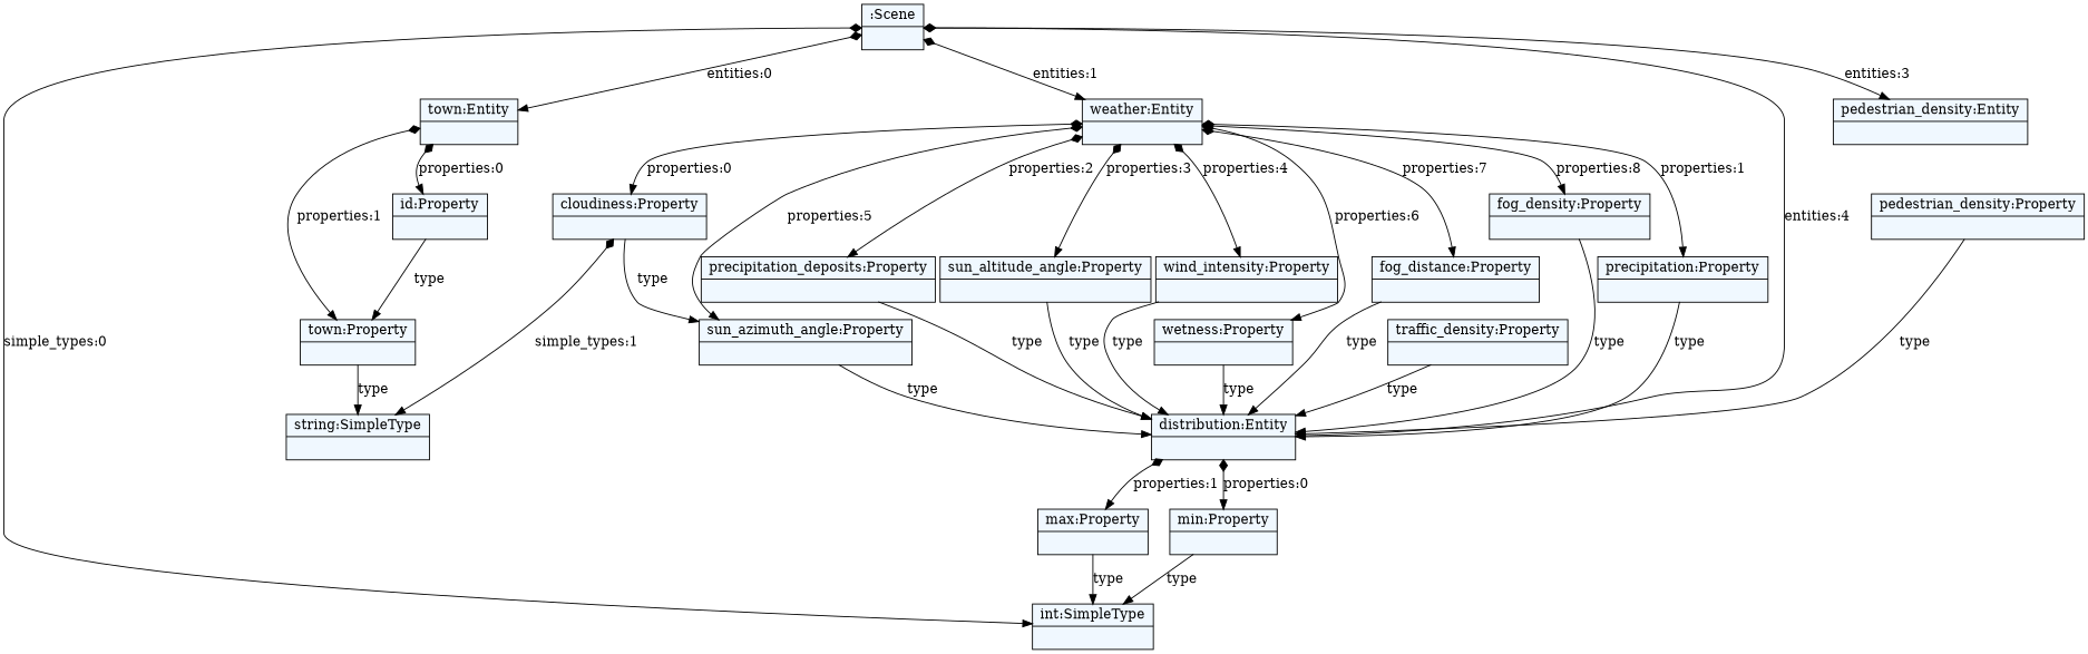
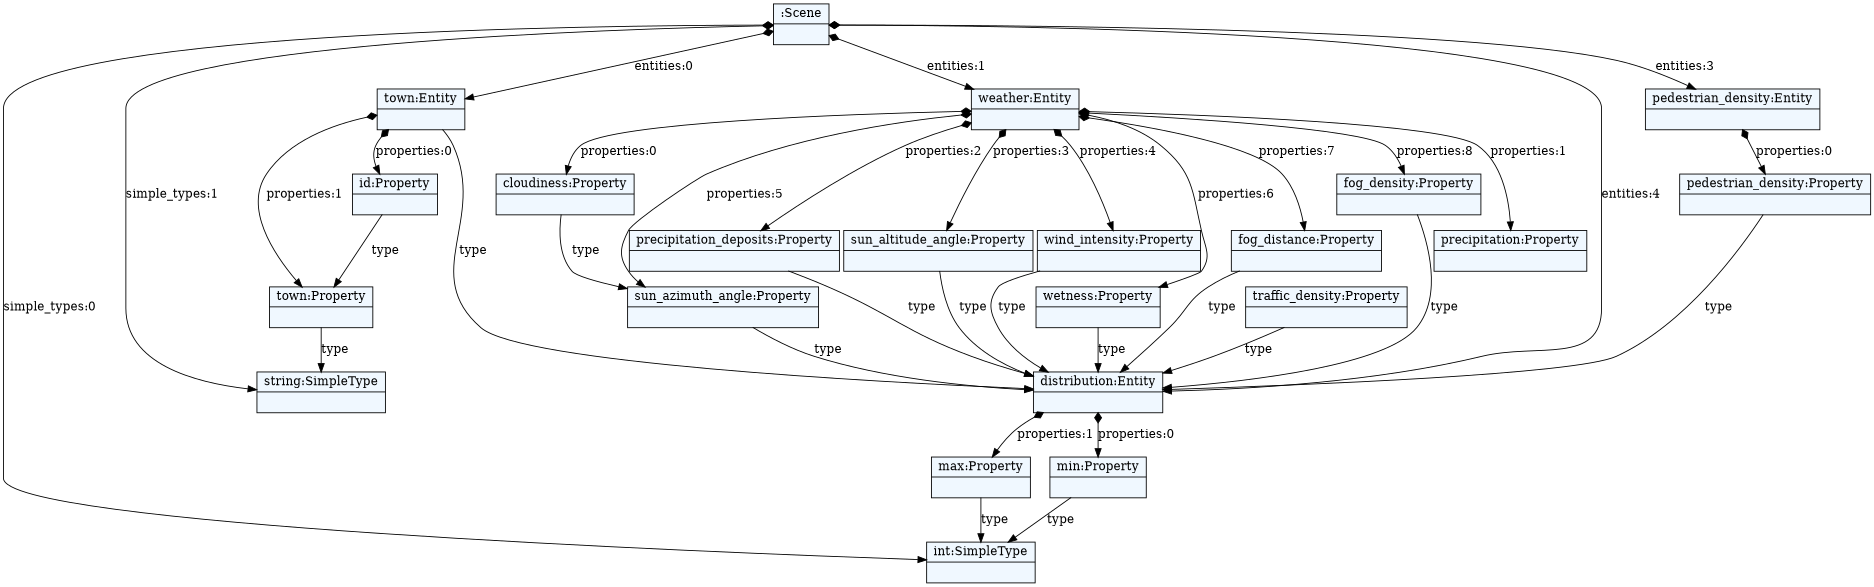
  digraph {
    fontname="Bitstream Vera Sans"
    fontsize=8
    nodesep=0.3
    node [fillcolor=aliceblue shape=record style=filled]
    edge [arrowtail=diamond dir=both]
    n1 [label="{:Scene|}"]
    n2 [label="{int:SimpleType|}"]
    n3 [label="{string:SimpleType|}"]
    n4 [label="{town:Entity|}"]
    n5 [label="{weather:Entity|}"]
    n6 [label="{distribution:Entity|}"]
    n7 [label="{pedestrian_density:Entity|}"]
    n8 [label="{id:Property|}"]
    n9 [label="{town:Property|}"]
    n10 [label="{cloudiness:Property|}"]
    n11 [label="{precipitation:Property|}"]
    n12 [label="{precipitation_deposits:Property|}"]
    n13 [label="{sun_altitude_angle:Property|}"]
    n14 [label="{wind_intensity:Property|}"]
    n15 [label="{sun_azimuth_angle:Property|}"]
    n16 [label="{wetness:Property|}"]
    n17 [label="{fog_distance:Property|}"]
    n18 [label="{fog_density:Property|}"]
    n19 [label="{min:Property|}"]
    n20 [label="{max:Property|}"]
    n21 [label="{pedestrian_density:Property|}"]
    n22 [label="{traffic_density:Property|}"]
    n1 -> n2 [label="simple_types:0"]
-   n10 -> n3 [label="simple_types:1"]
+   n1 -> n3 [label="simple_types:1"]
    n1 -> n4 [label="entities:0"]
    n1 -> n5 [label="entities:1"]
    n1 -> n6 [label="entities:4"]
    n1 -> n7 [label="entities:3"]
    n4 -> n8 [label="properties:0"]
    n4 -> n9 [label="properties:1"]
    n5 -> n10 [label="properties:0"]
    n5 -> n11 [label="properties:1"]
    n5 -> n12 [label="properties:2"]
    n5 -> n13 [label="properties:3"]
    n5 -> n14 [label="properties:4"]
    n5 -> n15 [label="properties:5"]
    n5 -> n16 [label="properties:6"]
    n5 -> n17 [label="properties:7"]
    n5 -> n18 [label="properties:8"]
    n6 -> n19 [label="properties:0"]
    n6 -> n20 [label="properties:1"]
+   n7 -> n21 [label="properties:0"]
    n8 -> n9 [arrowtail=empty dir=black label=type]
    n9 -> n3 [arrowtail=empty dir=black label=type]
    n10 -> n15 [arrowtail=empty dir=black label=type]
-   n11 -> n6 [arrowtail=empty dir=black label=type]
+   n4 -> n6 [arrowtail=empty dir=black label=type]
    n12 -> n6 [arrowtail=empty dir=black label=type]
    n13 -> n6 [arrowtail=empty dir=black label=type]
    n14 -> n6 [arrowtail=empty dir=black label=type]
    n15 -> n6 [arrowtail=empty dir=black label=type]
    n16 -> n6 [arrowtail=empty dir=black label=type]
    n17 -> n6 [arrowtail=empty dir=black label=type]
    n18 -> n6 [arrowtail=empty dir=black label=type]
    n19 -> n2 [arrowtail=empty dir=black label=type]
    n20 -> n2 [arrowtail=empty dir=black label=type]
    n21 -> n6 [arrowtail=empty dir=black label=type]
    n22 -> n6 [arrowtail=empty dir=black label=type]
  }
